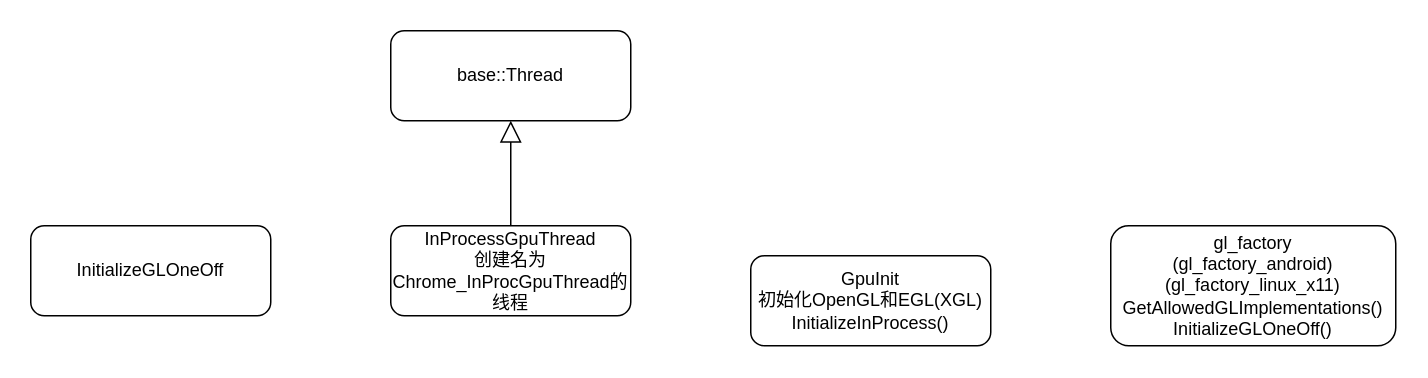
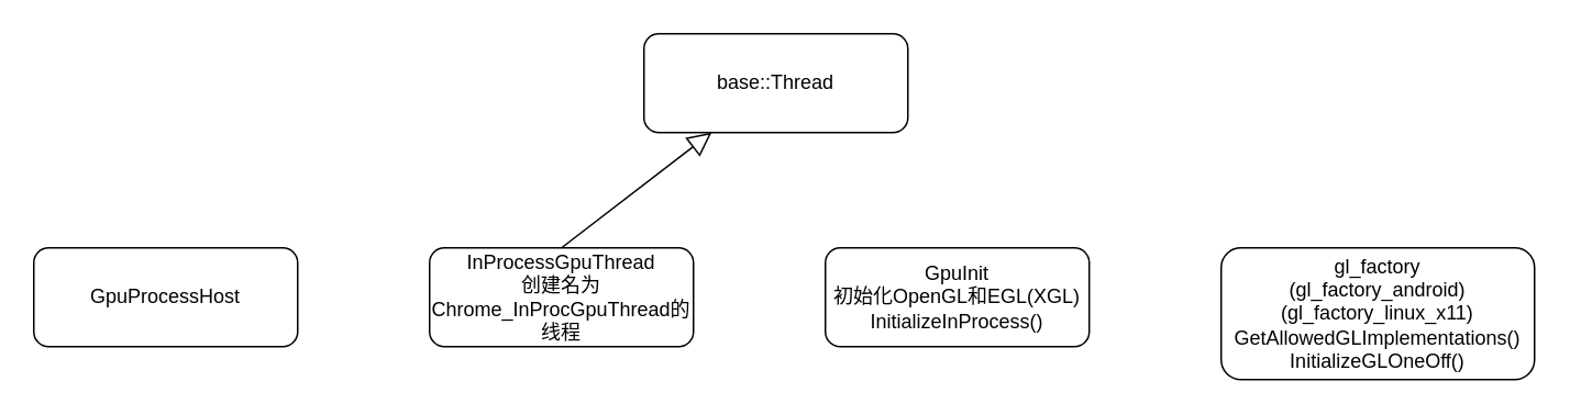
  <mxCell id="0" />
  <mxCell id="1" parent="0" />
  <mxCell id="2" value="InProcessGpuThread&lt;br&gt;创建名为Chrome_InProcGpuThread的线程" style="rounded=1;whiteSpace=wrap;html=1;" vertex="1" parent="1"><mxGeometry x="260" y="150" width="160" height="60" as="geometry" /></mxCell>
- <mxCell id="3" value="base::Thread" style="rounded=1;whiteSpace=wrap;html=1;" vertex="1" parent="1"><mxGeometry x="260" y="20" width="160" height="60" as="geometry" /></mxCell>
- <mxCell id="4" value="GpuInit&lt;br&gt;初始化OpenGL和EGL(XGL)&lt;br&gt;InitializeInProcess()" style="rounded=1;whiteSpace=wrap;html=1;" vertex="1" parent="1"><mxGeometry x="500" y="170" width="160" height="60" as="geometry" /></mxCell>
+ <mxCell id="3" value="base::Thread" style="rounded=1;whiteSpace=wrap;html=1;" vertex="1" parent="1"><mxGeometry x="390" y="20" width="160" height="60" as="geometry" /></mxCell>
+ <mxCell id="4" value="GpuInit&lt;br&gt;初始化OpenGL和EGL(XGL)&lt;br&gt;InitializeInProcess()" style="rounded=1;whiteSpace=wrap;html=1;" vertex="1" parent="1"><mxGeometry x="500" y="150" width="160" height="60" as="geometry" /></mxCell>
  <mxCell id="5" value="" style="endArrow=block;dashed=0;endFill=0;endSize=12;html=1;exitX=0.5;exitY=0;exitDx=0;exitDy=0;" edge="1" parent="1" source="2" target="3"><mxGeometry width="160" relative="1" as="geometry"><mxPoint x="320" y="140" as="sourcePoint" /><mxPoint x="480" y="140" as="targetPoint" /></mxGeometry></mxCell>
- <mxCell id="6" value="InitializeGLOneOff" style="rounded=1;whiteSpace=wrap;html=1;" vertex="1" parent="1"><mxGeometry x="20" y="150" width="160" height="60" as="geometry" /></mxCell>
+ <mxCell id="6" value="GpuProcessHost" style="rounded=1;whiteSpace=wrap;html=1;" vertex="1" parent="1"><mxGeometry x="20" y="150" width="160" height="60" as="geometry" /></mxCell>
  <mxCell id="7" value="gl_factory&lt;br&gt;(gl_factory_android)&lt;br&gt;(gl_factory_linux_x11)&lt;br&gt;GetAllowedGLImplementations()&lt;br&gt;InitializeGLOneOff()" style="rounded=1;whiteSpace=wrap;html=1;" vertex="1" parent="1"><mxGeometry x="740" y="150" width="190" height="80" as="geometry" /></mxCell>
